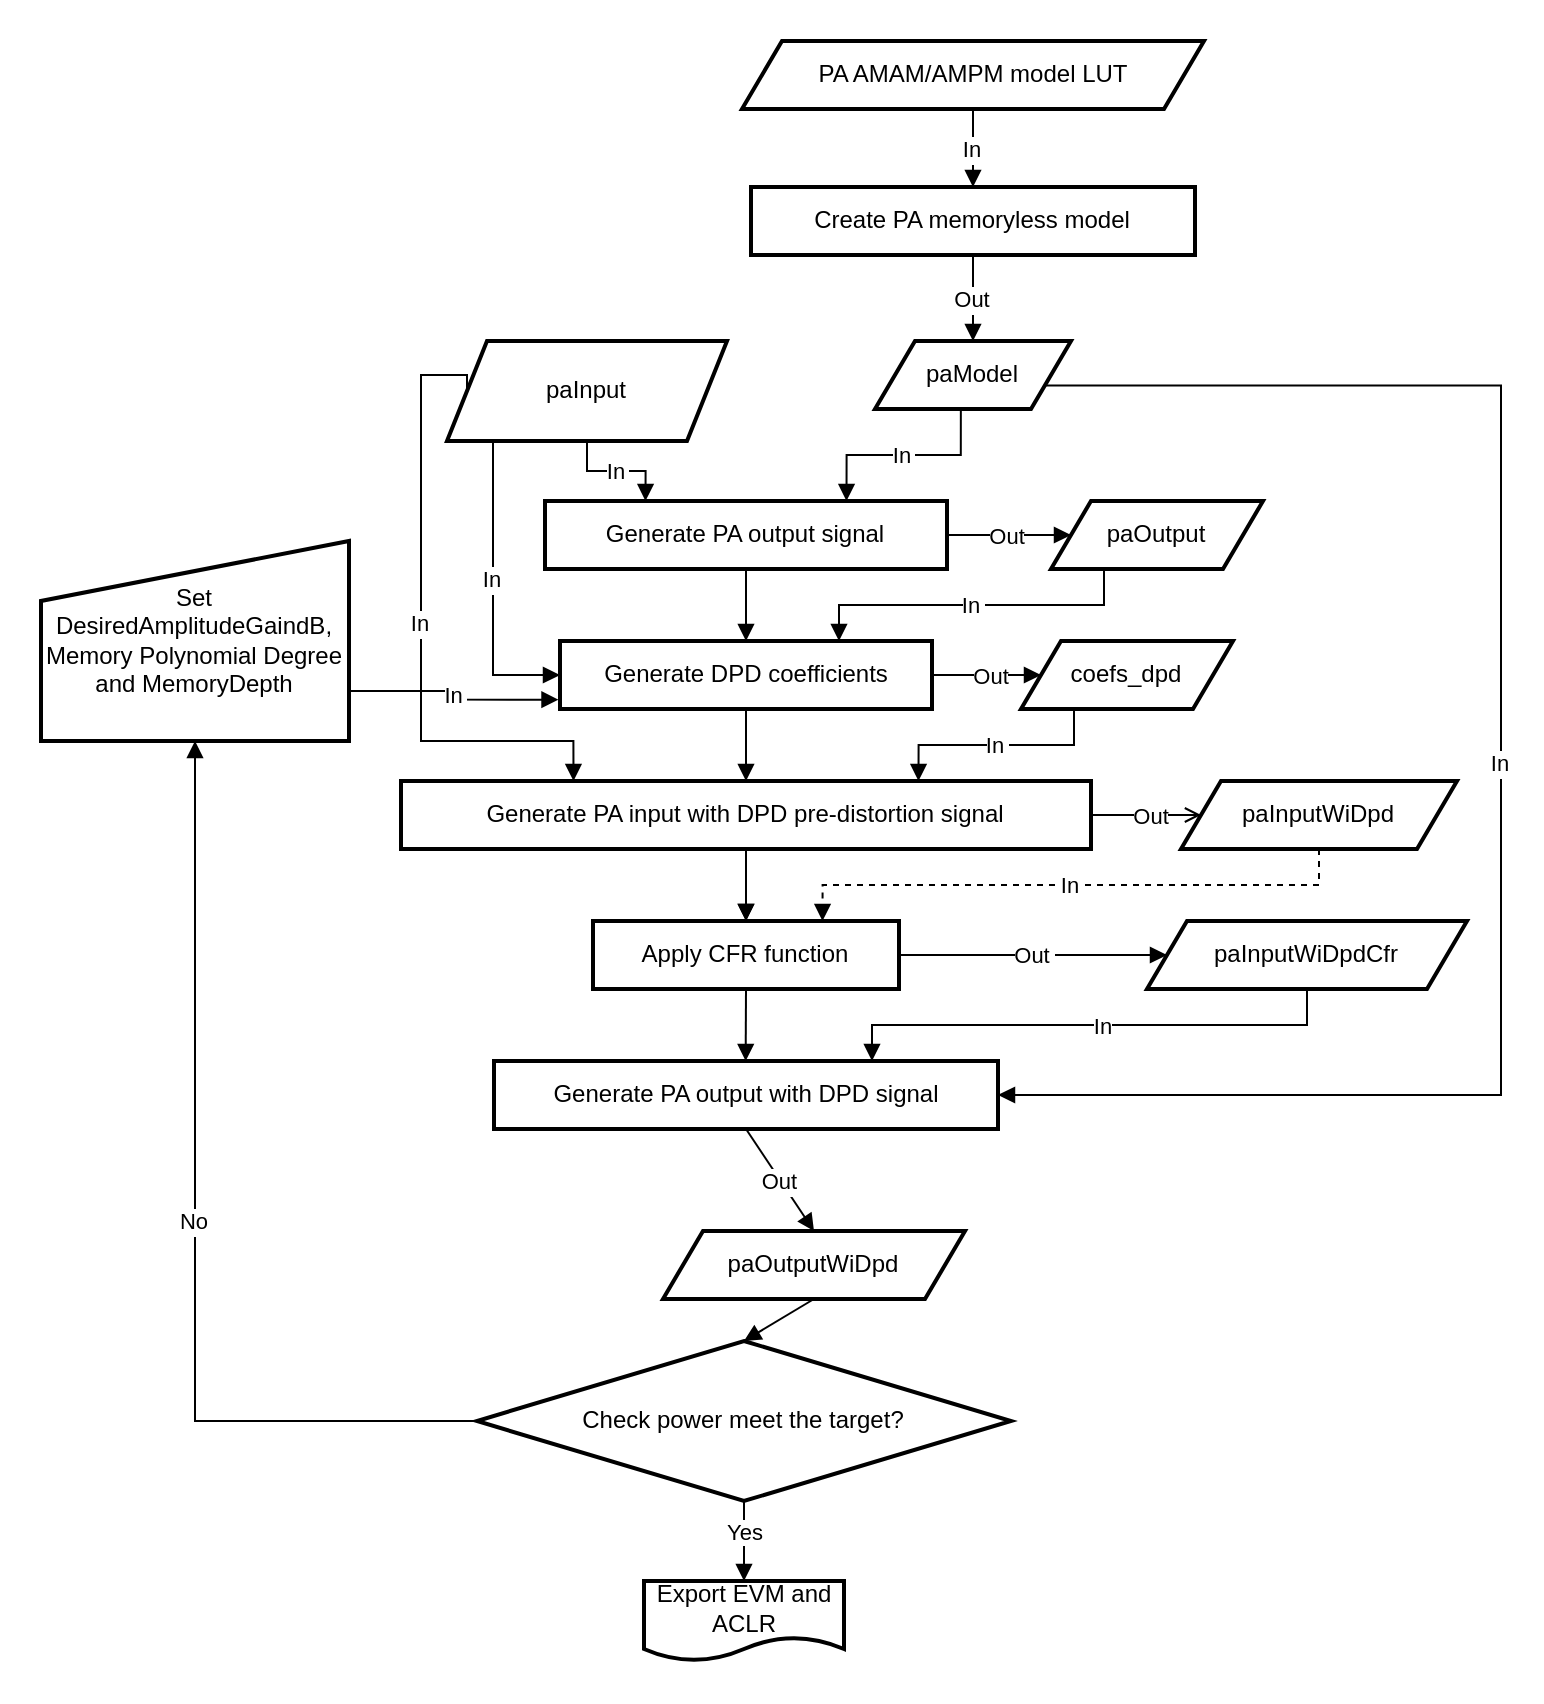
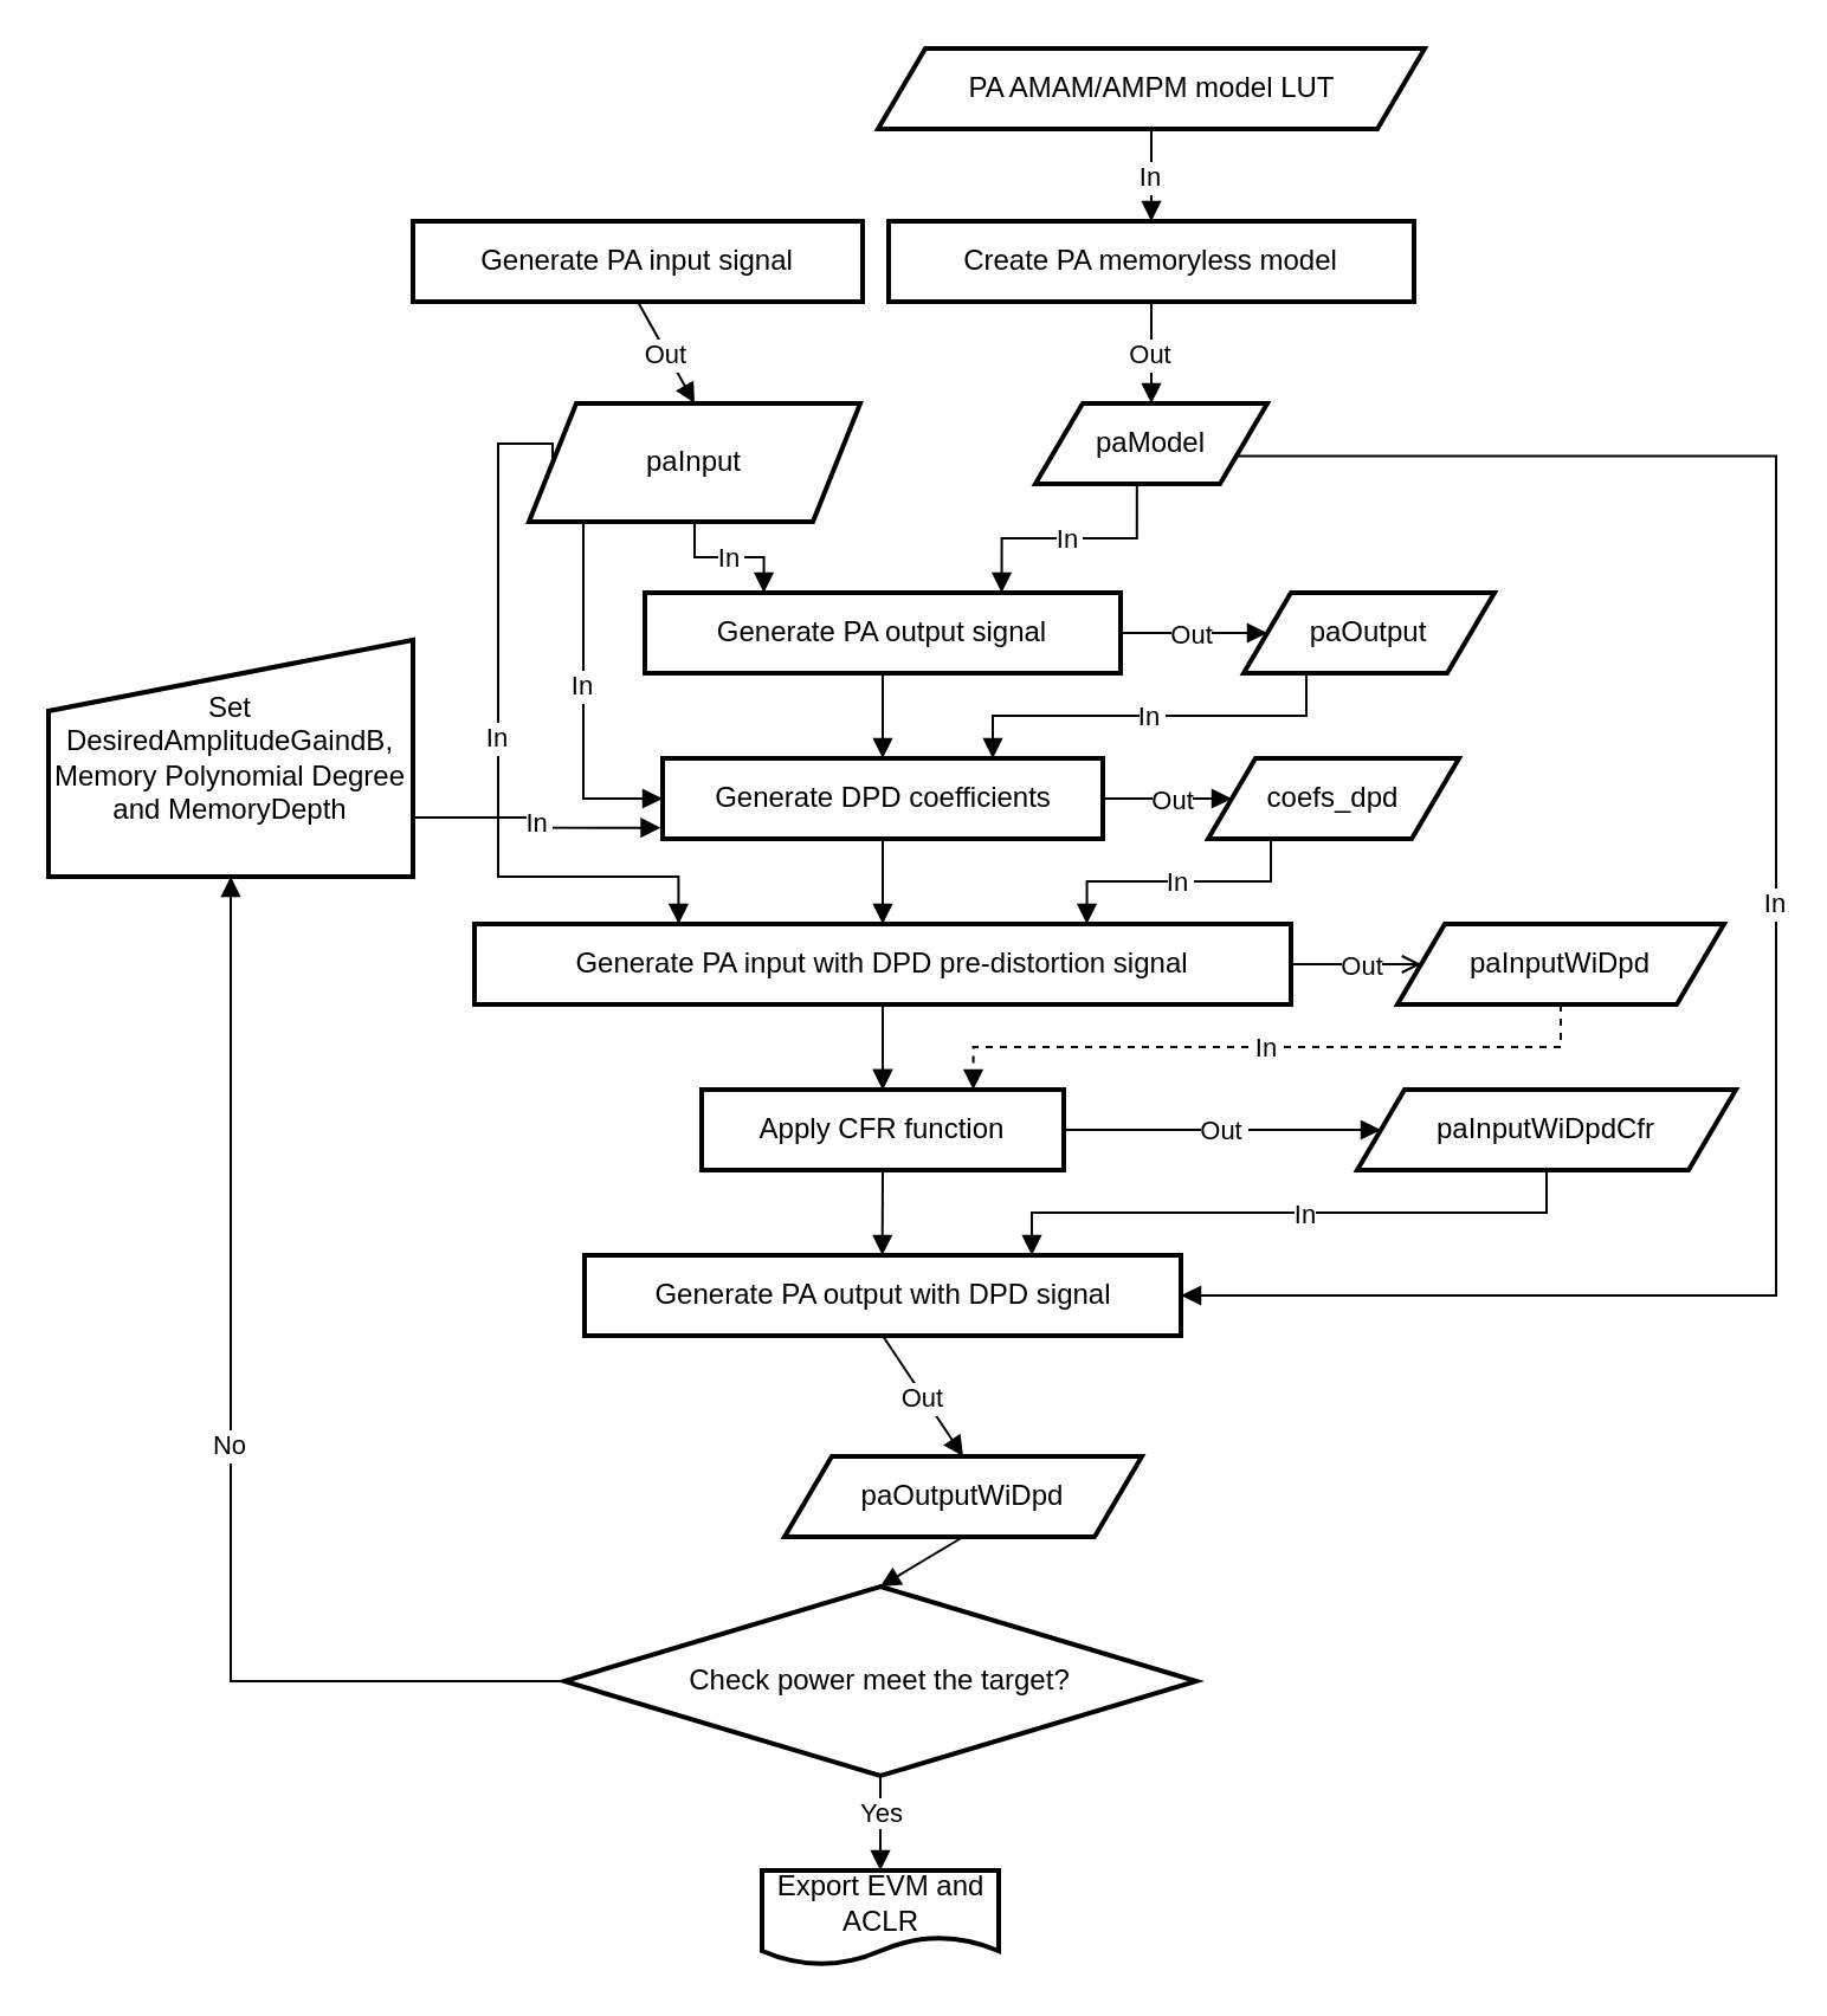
  <mxCell id="0" />
  <mxCell id="1" parent="0" />
+ <mxCell id="2" value="Generate PA input signal" style="whiteSpace=wrap;strokeWidth=2;gradientColor=none;" parent="1" vertex="1"><mxGeometry x="174" y="93" width="190" height="34" as="geometry" /></mxCell>
  <mxCell id="3" value="paInput" style="shape=parallelogram;perimeter=parallelogramPerimeter;fixedSize=1;strokeWidth=2;whiteSpace=wrap;" parent="1" vertex="1"><mxGeometry x="223" y="170" width="140" height="50" as="geometry" /></mxCell>
  <mxCell id="4" value="PA AMAM/AMPM model LUT" style="shape=parallelogram;perimeter=parallelogramPerimeter;fixedSize=1;strokeWidth=2;whiteSpace=wrap;" parent="1" vertex="1"><mxGeometry x="370.5" y="20" width="231" height="34" as="geometry" /></mxCell>
  <mxCell id="5" value="Create PA memoryless model" style="whiteSpace=wrap;strokeWidth=2;" parent="1" vertex="1"><mxGeometry x="375" y="93" width="222" height="34" as="geometry" /></mxCell>
  <mxCell id="6" value="paModel" style="shape=parallelogram;perimeter=parallelogramPerimeter;fixedSize=1;strokeWidth=2;whiteSpace=wrap;" parent="1" vertex="1"><mxGeometry x="437" y="170" width="98" height="34" as="geometry" /></mxCell>
  <mxCell id="7" value="Generate PA output signal" style="whiteSpace=wrap;strokeWidth=2;" parent="1" vertex="1"><mxGeometry x="272" y="250" width="201" height="34" as="geometry" /></mxCell>
  <mxCell id="8" value="paOutput" style="shape=parallelogram;perimeter=parallelogramPerimeter;fixedSize=1;strokeWidth=2;whiteSpace=wrap;" parent="1" vertex="1"><mxGeometry x="525" y="250" width="106" height="34" as="geometry" /></mxCell>
  <mxCell id="9" value="Generate PA input with DPD pre-distortion signal" style="whiteSpace=wrap;strokeWidth=2;" parent="1" vertex="1"><mxGeometry x="200" y="390" width="345" height="34" as="geometry" /></mxCell>
  <mxCell id="10" value="paInputWiDpd" style="shape=parallelogram;perimeter=parallelogramPerimeter;fixedSize=1;strokeWidth=2;whiteSpace=wrap;" parent="1" vertex="1"><mxGeometry x="590" y="390" width="138" height="34" as="geometry" /></mxCell>
  <mxCell id="11" value="Apply CFR function" style="whiteSpace=wrap;strokeWidth=2;" parent="1" vertex="1"><mxGeometry x="296" y="460" width="153" height="34" as="geometry" /></mxCell>
  <mxCell id="12" value="paInputWiDpdCfr" style="shape=parallelogram;perimeter=parallelogramPerimeter;fixedSize=1;strokeWidth=2;whiteSpace=wrap;" parent="1" vertex="1"><mxGeometry x="573" y="460" width="160" height="34" as="geometry" /></mxCell>
  <mxCell id="13" value="Generate PA output with DPD signal" style="whiteSpace=wrap;strokeWidth=2;" parent="1" vertex="1"><mxGeometry x="246.5" y="530" width="252" height="34" as="geometry" /></mxCell>
  <mxCell id="14" value="paOutputWiDpd" style="shape=parallelogram;perimeter=parallelogramPerimeter;fixedSize=1;strokeWidth=2;whiteSpace=wrap;" parent="1" vertex="1"><mxGeometry x="331" y="615" width="151" height="34" as="geometry" /></mxCell>
  <mxCell id="15" value="Check power meet the target?" style="rhombus;strokeWidth=2;whiteSpace=wrap;" parent="1" vertex="1"><mxGeometry x="238" y="670" width="267" height="80" as="geometry" /></mxCell>
+ <mxCell id="16" value="Out" style="curved=1;startArrow=none;endArrow=block;exitX=0.5;exitY=1;entryX=0.5;entryY=0;rounded=0;" parent="1" source="2" target="3" edge="1"><mxGeometry relative="1" as="geometry"><Array as="points" /></mxGeometry></mxCell>
  <mxCell id="17" value="In" style="curved=1;startArrow=none;endArrow=block;exitX=0.5;exitY=1;entryX=0.5;entryY=0;rounded=0;entryDx=0;entryDy=0;exitDx=0;exitDy=0;" parent="1" source="4" target="5" edge="1"><mxGeometry relative="1" as="geometry"><Array as="points" /></mxGeometry></mxCell>
  <mxCell id="18" value="Out" style="curved=1;startArrow=none;endArrow=block;exitX=0.5;exitY=1;entryX=0.5;entryY=0;rounded=0;" parent="1" source="5" target="6" edge="1"><mxGeometry relative="1" as="geometry"><Array as="points" /></mxGeometry></mxCell>
  <mxCell id="19" value="" style="curved=1;startArrow=none;endArrow=block;exitX=1;exitY=0.5;entryX=0;entryY=0.5;rounded=0;exitDx=0;exitDy=0;entryDx=0;entryDy=0;" parent="1" source="7" target="8" edge="1"><mxGeometry relative="1" as="geometry"><Array as="points" /></mxGeometry></mxCell>
  <mxCell id="20" value="Out" style="edgeLabel;html=1;align=center;verticalAlign=middle;resizable=0;points=[];" parent="19" vertex="1" connectable="0"><mxGeometry x="0.067" relative="1" as="geometry"><mxPoint x="-4" as="offset" /></mxGeometry></mxCell>
  <mxCell id="21" value="In" style="startArrow=none;endArrow=block;exitX=0.5;exitY=1;entryX=0.25;entryY=0;rounded=0;exitDx=0;exitDy=0;edgeStyle=orthogonalEdgeStyle;entryDx=0;entryDy=0;" parent="1" source="3" target="7" edge="1"><mxGeometry relative="1" as="geometry" /></mxCell>
  <mxCell id="22" value="In" style="startArrow=none;endArrow=block;exitX=0.438;exitY=0.997;entryX=0.75;entryY=0;rounded=0;exitDx=0;exitDy=0;exitPerimeter=0;edgeStyle=orthogonalEdgeStyle;entryDx=0;entryDy=0;" parent="1" source="6" target="7" edge="1"><mxGeometry relative="1" as="geometry" /></mxCell>
  <mxCell id="23" value="In" style="startArrow=none;endArrow=block;exitX=0.5;exitY=1;entryX=0.75;entryY=0;rounded=0;edgeStyle=orthogonalEdgeStyle;exitDx=0;exitDy=0;entryDx=0;entryDy=0;dashed=1;" parent="1" source="10" target="11" edge="1"><mxGeometry relative="1" as="geometry" /></mxCell>
  <mxCell id="24" value="Out" style="curved=1;startArrow=none;endArrow=block;exitX=1;exitY=0.5;entryX=0;entryY=0.5;rounded=0;exitDx=0;exitDy=0;entryDx=0;entryDy=0;" parent="1" source="11" target="12" edge="1"><mxGeometry relative="1" as="geometry"><Array as="points" /></mxGeometry></mxCell>
  <mxCell id="25" value="" style="startArrow=none;endArrow=block;exitX=0.5;exitY=1;entryX=0.75;entryY=0;rounded=0;edgeStyle=orthogonalEdgeStyle;entryDx=0;entryDy=0;" parent="1" source="12" target="13" edge="1"><mxGeometry relative="1" as="geometry" /></mxCell>
  <mxCell id="26" value="In" style="edgeLabel;html=1;align=center;verticalAlign=middle;resizable=0;points=[];" parent="25" vertex="1" connectable="0"><mxGeometry x="-0.724" relative="1" as="geometry"><mxPoint x="-86" as="offset" /></mxGeometry></mxCell>
  <mxCell id="27" value="In" style="startArrow=none;endArrow=block;exitX=1;exitY=0.71;entryX=1;entryY=0.5;rounded=0;edgeStyle=orthogonalEdgeStyle;entryDx=0;entryDy=0;" parent="1" source="6" target="13" edge="1"><mxGeometry relative="1" as="geometry"><Array as="points"><mxPoint x="750" y="192" /><mxPoint x="750" y="547" /></Array></mxGeometry></mxCell>
  <mxCell id="28" value="Out" style="curved=1;startArrow=none;endArrow=block;exitX=0.5;exitY=1;entryX=0.5;entryY=0;rounded=0;" parent="1" source="13" target="14" edge="1"><mxGeometry relative="1" as="geometry"><Array as="points" /></mxGeometry></mxCell>
  <mxCell id="29" value="" style="curved=1;startArrow=none;endArrow=block;exitX=0.5;exitY=1;entryX=0.5;entryY=0;rounded=0;" parent="1" source="14" target="15" edge="1"><mxGeometry relative="1" as="geometry"><Array as="points" /></mxGeometry></mxCell>
  <mxCell id="30" value="No" style="startArrow=none;endArrow=block;exitX=0;exitY=0.5;rounded=0;entryX=0.5;entryY=1;entryDx=0;entryDy=0;edgeStyle=orthogonalEdgeStyle;exitDx=0;exitDy=0;" parent="1" source="15" target="49" edge="1"><mxGeometry relative="1" as="geometry"><mxPoint x="120" y="580" as="targetPoint" /></mxGeometry></mxCell>
  <mxCell id="31" value="Generate DPD coefficients" style="whiteSpace=wrap;strokeWidth=2;" parent="1" vertex="1"><mxGeometry x="279.5" y="320" width="186" height="34" as="geometry" /></mxCell>
  <mxCell id="32" value="" style="curved=1;startArrow=none;endArrow=block;exitX=0.5;exitY=1;entryX=0.5;entryY=0;rounded=0;exitDx=0;exitDy=0;entryDx=0;entryDy=0;" parent="1" source="7" target="31" edge="1"><mxGeometry relative="1" as="geometry"><Array as="points" /><mxPoint x="279" y="137" as="sourcePoint" /><mxPoint x="280" y="180" as="targetPoint" /></mxGeometry></mxCell>
  <mxCell id="33" value="coefs_dpd" style="shape=parallelogram;perimeter=parallelogramPerimeter;fixedSize=1;strokeWidth=2;whiteSpace=wrap;" parent="1" vertex="1"><mxGeometry x="510" y="320" width="106" height="34" as="geometry" /></mxCell>
  <mxCell id="34" value="" style="curved=1;startArrow=none;endArrow=block;exitX=1;exitY=0.5;rounded=0;exitDx=0;exitDy=0;entryX=0;entryY=0.5;entryDx=0;entryDy=0;" parent="1" source="31" target="33" edge="1"><mxGeometry relative="1" as="geometry"><Array as="points" /><mxPoint x="483" y="277" as="sourcePoint" /><mxPoint x="520" y="338" as="targetPoint" /></mxGeometry></mxCell>
  <mxCell id="35" value="Out" style="edgeLabel;html=1;align=center;verticalAlign=middle;resizable=0;points=[];" parent="34" vertex="1" connectable="0"><mxGeometry x="0.067" relative="1" as="geometry"><mxPoint as="offset" /></mxGeometry></mxCell>
  <mxCell id="36" value="In" style="startArrow=none;endArrow=block;exitX=0.25;exitY=1;entryX=0;entryY=0.5;rounded=0;exitDx=0;exitDy=0;edgeStyle=orthogonalEdgeStyle;entryDx=0;entryDy=0;" parent="1" source="3" target="31" edge="1"><mxGeometry relative="1" as="geometry"><mxPoint x="280" y="214" as="sourcePoint" /><mxPoint x="332" y="260" as="targetPoint" /><Array as="points"><mxPoint x="246" y="310" /><mxPoint x="246" y="310" /><mxPoint x="246" y="337" /></Array></mxGeometry></mxCell>
  <mxCell id="37" value="In" style="startArrow=none;endArrow=block;exitX=0.25;exitY=1;entryX=0.75;entryY=0;rounded=0;exitDx=0;exitDy=0;edgeStyle=orthogonalEdgeStyle;entryDx=0;entryDy=0;" parent="1" source="8" target="31" edge="1"><mxGeometry relative="1" as="geometry"><mxPoint x="256" y="214" as="sourcePoint" /><mxPoint x="290" y="347" as="targetPoint" /></mxGeometry></mxCell>
  <mxCell id="38" value="" style="curved=1;startArrow=none;endArrow=block;exitX=0.5;exitY=1;entryX=0.5;entryY=0;rounded=0;exitDx=0;exitDy=0;entryDx=0;entryDy=0;" parent="1" source="31" target="9" edge="1"><mxGeometry relative="1" as="geometry"><Array as="points" /><mxPoint x="372.3" y="354" as="sourcePoint" /><mxPoint x="372.3" y="390" as="targetPoint" /></mxGeometry></mxCell>
  <mxCell id="39" value="In" style="startArrow=none;endArrow=block;exitX=0.25;exitY=1;entryX=0.75;entryY=0;rounded=0;exitDx=0;exitDy=0;entryDx=0;entryDy=0;edgeStyle=orthogonalEdgeStyle;" parent="1" source="33" target="9" edge="1"><mxGeometry relative="1" as="geometry"><mxPoint x="383" y="364" as="sourcePoint" /><mxPoint x="383" y="400" as="targetPoint" /></mxGeometry></mxCell>
  <mxCell id="40" value="In" style="startArrow=none;endArrow=block;exitX=0;exitY=0.5;entryX=0.25;entryY=0;rounded=0;exitDx=0;exitDy=0;edgeStyle=orthogonalEdgeStyle;entryDx=0;entryDy=0;" parent="1" source="3" target="9" edge="1"><mxGeometry relative="1" as="geometry"><mxPoint x="256" y="214" as="sourcePoint" /><mxPoint x="290" y="347" as="targetPoint" /><Array as="points"><mxPoint x="210" y="187" /><mxPoint x="210" y="370" /><mxPoint x="286" y="370" /></Array></mxGeometry></mxCell>
  <mxCell id="41" value="" style="curved=1;startArrow=none;endArrow=open;exitX=1;exitY=0.5;rounded=0;exitDx=0;exitDy=0;entryX=0;entryY=0.5;entryDx=0;entryDy=0;" parent="1" source="9" target="10" edge="1"><mxGeometry relative="1" as="geometry"><Array as="points" /><mxPoint x="547.5" y="390" as="sourcePoint" /><mxPoint x="601.5" y="390" as="targetPoint" /></mxGeometry></mxCell>
  <mxCell id="42" value="Out" style="edgeLabel;html=1;align=center;verticalAlign=middle;resizable=0;points=[];" parent="41" vertex="1" connectable="0"><mxGeometry x="0.067" relative="1" as="geometry"><mxPoint as="offset" /></mxGeometry></mxCell>
  <mxCell id="43" value="" style="curved=1;startArrow=none;endArrow=block;exitX=0.5;exitY=1;entryX=0.5;entryY=0;rounded=0;exitDx=0;exitDy=0;entryDx=0;entryDy=0;" parent="1" source="9" target="11" edge="1"><mxGeometry relative="1" as="geometry"><Array as="points" /><mxPoint x="383" y="364" as="sourcePoint" /><mxPoint x="383" y="400" as="targetPoint" /></mxGeometry></mxCell>
  <mxCell id="44" value="" style="curved=1;startArrow=none;endArrow=block;exitX=0.5;exitY=1;entryX=0.5;entryY=0;rounded=0;exitDx=0;exitDy=0;entryDx=0;entryDy=0;" parent="1" source="9" target="11" edge="1"><mxGeometry relative="1" as="geometry"><Array as="points" /><mxPoint x="372.36" y="424" as="sourcePoint" /><mxPoint x="372.36" y="460" as="targetPoint" /></mxGeometry></mxCell>
  <mxCell id="45" value="" style="curved=1;startArrow=none;endArrow=block;exitX=0.5;exitY=1;entryX=0.5;entryY=0;rounded=0;exitDx=0;exitDy=0;entryDx=0;entryDy=0;" parent="1" source="11" edge="1"><mxGeometry relative="1" as="geometry"><Array as="points" /><mxPoint x="372.33" y="494" as="sourcePoint" /><mxPoint x="372.33" y="530" as="targetPoint" /></mxGeometry></mxCell>
  <mxCell id="46" value="" style="curved=1;startArrow=none;endArrow=block;exitX=0.5;exitY=1;entryX=0.5;entryY=0;rounded=0;exitDx=0;exitDy=0;entryDx=0;entryDy=0;" parent="1" source="15" target="48" edge="1"><mxGeometry relative="1" as="geometry"><Array as="points" /><mxPoint x="372.83" y="750" as="sourcePoint" /><mxPoint x="371.5" y="790" as="targetPoint" /></mxGeometry></mxCell>
  <mxCell id="47" value="Yes" style="edgeLabel;html=1;align=center;verticalAlign=middle;resizable=0;points=[];" parent="46" vertex="1" connectable="0"><mxGeometry x="-0.238" relative="1" as="geometry"><mxPoint as="offset" /></mxGeometry></mxCell>
  <mxCell id="48" value="Export EVM and ACLR" style="shape=document;whiteSpace=wrap;html=1;boundedLbl=1;strokeWidth=2;" parent="1" vertex="1"><mxGeometry x="321.5" y="790" width="100" height="40" as="geometry" /></mxCell>
  <mxCell id="49" value="Set DesiredAmplitudeGaindB, Memory Polynomial Degree and MemoryDepth" style="shape=manualInput;whiteSpace=wrap;html=1;strokeWidth=2;" parent="1" vertex="1"><mxGeometry x="20" y="270" width="154" height="100" as="geometry" /></mxCell>
  <mxCell id="50" value="In" style="startArrow=none;endArrow=block;exitX=1;exitY=0.75;entryX=-0.004;entryY=0.863;rounded=0;exitDx=0;exitDy=0;edgeStyle=orthogonalEdgeStyle;entryDx=0;entryDy=0;entryPerimeter=0;" parent="1" source="49" target="31" edge="1"><mxGeometry relative="1" as="geometry"><mxPoint x="256" y="214" as="sourcePoint" /><mxPoint x="290" y="347" as="targetPoint" /></mxGeometry></mxCell>
